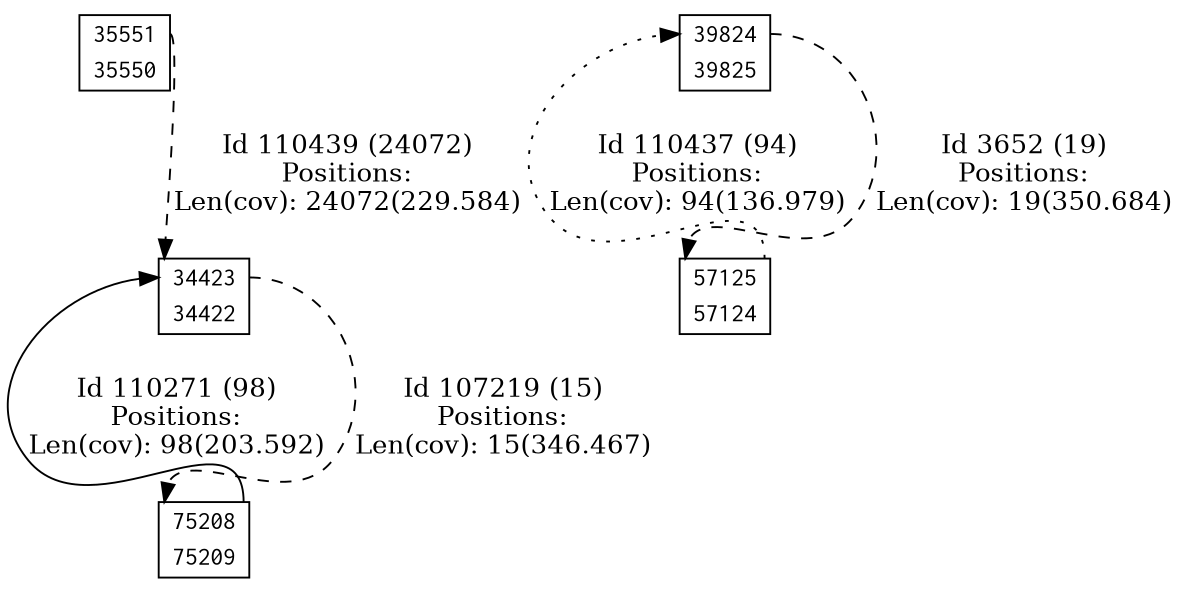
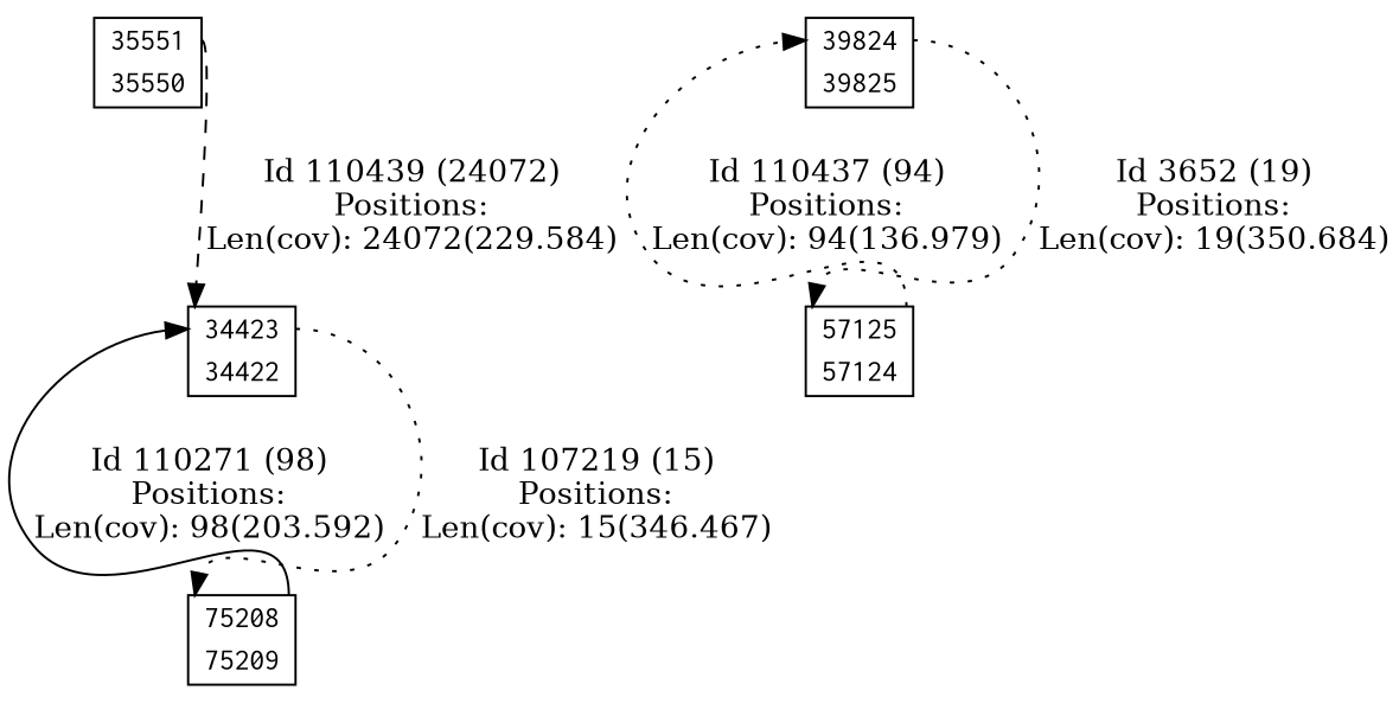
  digraph {
    node [color=black fontname=Courier penwidth=1.8 shape=plaintext]
    edge [color=black headport=port_34423_in style=dotted]
    n1 [label=<<TABLE BORDER="1" CELLSPACING="0" > <TR><TD BORDER="0" PORT = "port_34423_in" color="white" bgcolor="white" ></TD><TD BORDER="0" color="white" bgcolor="white" >34423</TD><TD BORDER="0" PORT = "port_34423_out" color="white" bgcolor="white" ></TD></TR> <TR><TD BORDER="0" PORT = "port_34422_out" color="white" bgcolor="white" ></TD><TD BORDER="0" color="white" bgcolor="white" >34422</TD><TD BORDER="0" PORT = "port_34422_in" color="white" bgcolor="white" ></TD></TR> </TABLE>>]
    n2 [label=<<TABLE BORDER="1" CELLSPACING="0" > <TR><TD BORDER="0" PORT = "port_75208_in" color="white" bgcolor="white" ></TD><TD BORDER="0" color="white" bgcolor="white" >75208</TD><TD BORDER="0" PORT = "port_75208_out" color="white" bgcolor="white" ></TD></TR> <TR><TD BORDER="0" PORT = "port_75209_out" color="white" bgcolor="white" ></TD><TD BORDER="0" color="white" bgcolor="white" >75209</TD><TD BORDER="0" PORT = "port_75209_in" color="white" bgcolor="white" ></TD></TR> </TABLE>>]
    n3 [label=<<TABLE BORDER="1" CELLSPACING="0" > <TR><TD BORDER="0" PORT = "port_35551_in" color="white" bgcolor="white" ></TD><TD BORDER="0" color="white" bgcolor="white" >35551</TD><TD BORDER="0" PORT = "port_35551_out" color="white" bgcolor="white" ></TD></TR> <TR><TD BORDER="0" PORT = "port_35550_out" color="white" bgcolor="white" ></TD><TD BORDER="0" color="white" bgcolor="white" >35550</TD><TD BORDER="0" PORT = "port_35550_in" color="white" bgcolor="white" ></TD></TR> </TABLE>>]
    n4 [label=<<TABLE BORDER="1" CELLSPACING="0" > <TR><TD BORDER="0" PORT = "port_39824_in" color="white" bgcolor="white" ></TD><TD BORDER="0" color="white" bgcolor="white" >39824</TD><TD BORDER="0" PORT = "port_39824_out" color="white" bgcolor="white" ></TD></TR> <TR><TD BORDER="0" PORT = "port_39825_out" color="white" bgcolor="white" ></TD><TD BORDER="0" color="white" bgcolor="white" >39825</TD><TD BORDER="0" PORT = "port_39825_in" color="white" bgcolor="white" ></TD></TR> </TABLE>>]
    n5 [label=<<TABLE BORDER="1" CELLSPACING="0" > <TR><TD BORDER="0" PORT = "port_57125_in" color="white" bgcolor="white" ></TD><TD BORDER="0" color="white" bgcolor="white" >57125</TD><TD BORDER="0" PORT = "port_57125_out" color="white" bgcolor="white" ></TD></TR> <TR><TD BORDER="0" PORT = "port_57124_out" color="white" bgcolor="white" ></TD><TD BORDER="0" color="white" bgcolor="white" >57124</TD><TD BORDER="0" PORT = "port_57124_in" color="white" bgcolor="white" ></TD></TR> </TABLE>>]
-   n1 -> n2 [headport=port_75208_in label="Id 107219 (15)\nPositions:\nLen(cov): 15(346.467)" style=dashed tailport=port_34423_out]
+   n1 -> n2 [headport=port_75208_in label="Id 107219 (15)\nPositions:\nLen(cov): 15(346.467)" tailport=port_34423_out]
    n2 -> n1 [label="Id 110271 (98)\nPositions:\nLen(cov): 98(203.592)" style=solid tailport=port_75208_out]
    n3 -> n1 [label="Id 110439 (24072)\nPositions:\nLen(cov): 24072(229.584)" style=dashed tailport=port_35551_out]
-   n4 -> n5 [headport=port_57125_in label="Id 3652 (19)\nPositions:\nLen(cov): 19(350.684)" style=dashed tailport=port_39824_out]
+   n4 -> n5 [headport=port_57125_in label="Id 3652 (19)\nPositions:\nLen(cov): 19(350.684)" tailport=port_39824_out]
    n5 -> n4 [headport=port_39824_in label="Id 110437 (94)\nPositions:\nLen(cov): 94(136.979)" tailport=port_57125_out]
  }
